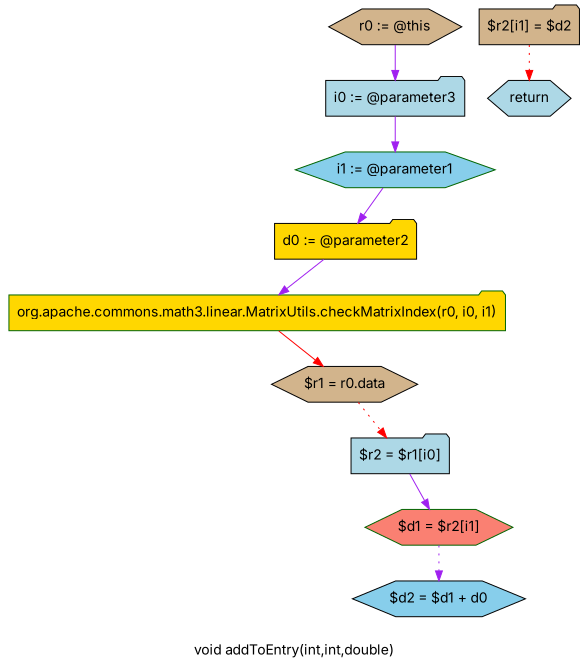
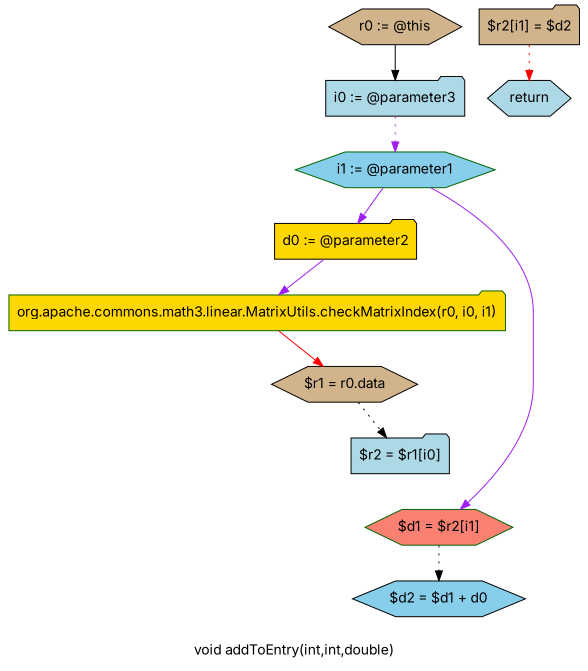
  digraph {
    fontname=Inter
    label="void addToEntry(int,int,double)"
    node [color=black fillcolor=tan fontname=Inter shape=hexagon style=filled]
    edge [color=purple fontname=Inter style=solid]
    n1 [label="r0 := @this"]
    n2 [fillcolor=lightblue label="i0 := @parameter3" shape=folder]
    n3 [color=darkgreen fillcolor=skyblue label="i1 := @parameter1"]
    n4 [fillcolor=gold label="d0 := @parameter2" shape=folder]
    n5 [color=darkgreen fillcolor=gold label="org.apache.commons.math3.linear.MatrixUtils.checkMatrixIndex(r0, i0, i1)" shape=folder]
    n6 [label="$r1 = r0.data"]
    n7 [fillcolor=lightblue label="$r2 = $r1[i0]" shape=folder]
    n8 [color=darkgreen fillcolor=salmon label="$d1 = $r2[i1]"]
    n9 [fillcolor=skyblue label="$d2 = $d1 + d0"]
    n10 [label="$r2[i1] = $d2" shape=folder]
    n11 [fillcolor=lightblue label=return]
-   n1 -> n2
-   n2 -> n3
+   n1 -> n2 [color=black]
+   n2 -> n3 [style=dotted]
    n3 -> n4
    n4 -> n5
    n5 -> n6 [color=red]
-   n6 -> n7 [color=red style=dotted]
-   n7 -> n8
-   n8 -> n9 [style=dotted]
+   n6 -> n7 [color=black style=dotted]
+   n3 -> n8
+   n8 -> n9 [color=black style=dotted]
    n10 -> n11 [color=red style=dotted]
  }
